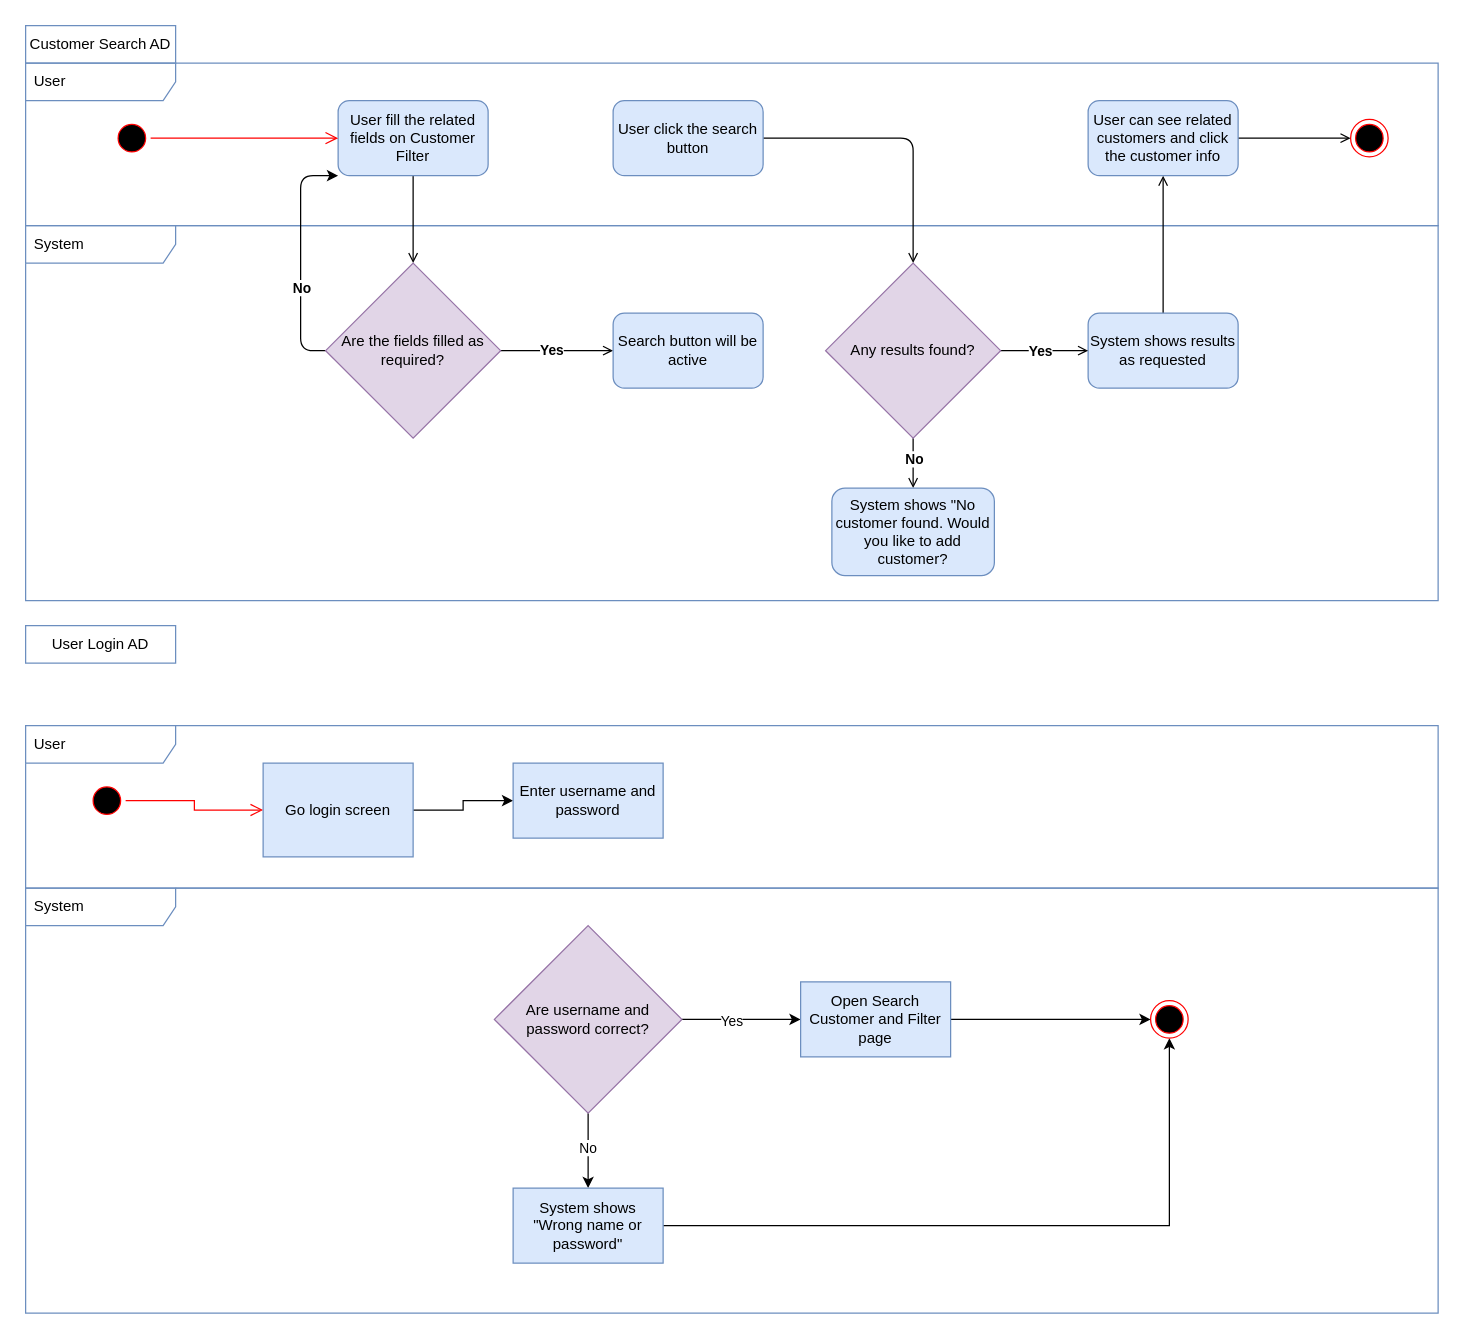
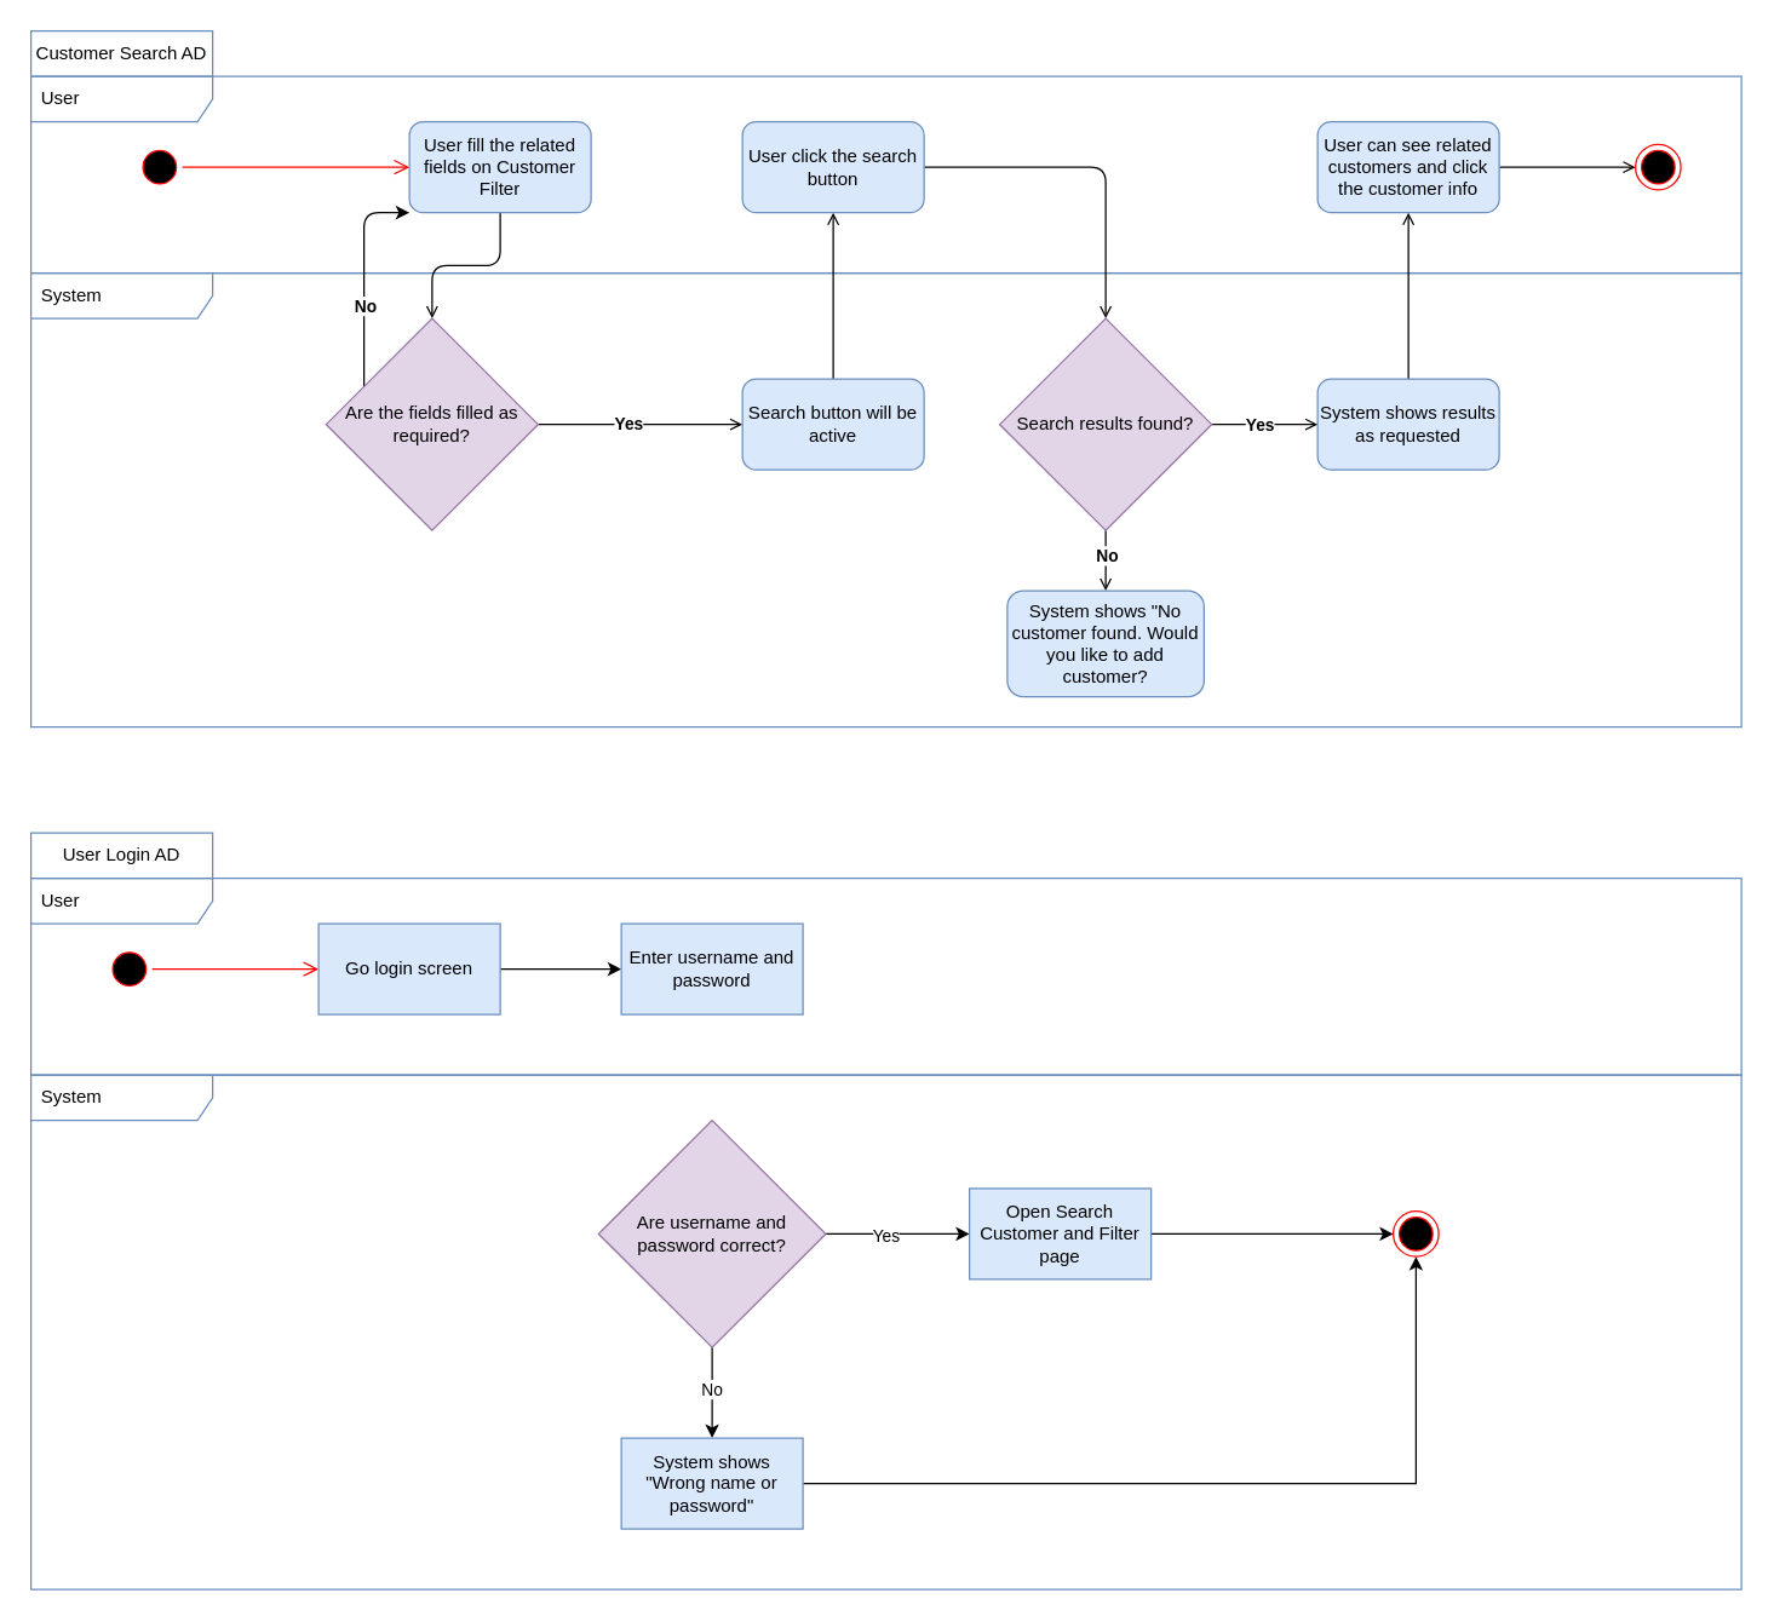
  <mxCell id="0" />
  <mxCell id="1" parent="0" />
  <mxCell id="2" value="System" style="shape=umlFrame;whiteSpace=wrap;html=1;width=120;height=30;boundedLbl=1;verticalAlign=middle;align=left;spacingLeft=5;fillColor=none;strokeColor=#6c8ebf;" vertex="1" parent="1"><mxGeometry x="20" y="180" width="1130" height="300" as="geometry" /></mxCell>
  <mxCell id="3" value="User" style="shape=umlFrame;whiteSpace=wrap;html=1;width=120;height=30;boundedLbl=1;verticalAlign=middle;align=left;spacingLeft=5;fillColor=none;strokeColor=#6c8ebf;" vertex="1" parent="1"><mxGeometry x="20" y="50" width="1130" height="130" as="geometry" /></mxCell>
  <mxCell id="4" value="" style="edgeStyle=orthogonalEdgeStyle;rounded=1;orthogonalLoop=1;jettySize=auto;html=1;endArrow=open;endFill=0;" edge="1" parent="1" source="5" target="10"><mxGeometry relative="1" as="geometry" /></mxCell>
  <mxCell id="5" value="User fill the related fields on Customer Filter" style="rounded=1;whiteSpace=wrap;html=1;fillStyle=auto;fillColor=#dae8fc;strokeColor=#6c8ebf;" vertex="1" parent="1"><mxGeometry x="270" y="80" width="120" height="60" as="geometry" /></mxCell>
  <mxCell id="6" value="" style="edgeStyle=orthogonalEdgeStyle;rounded=0;orthogonalLoop=1;jettySize=auto;html=1;endArrow=open;endFill=0;" edge="1" parent="1" source="10" target="12"><mxGeometry relative="1" as="geometry" /></mxCell>
  <mxCell id="7" value="Yes" style="edgeLabel;html=1;align=center;verticalAlign=middle;resizable=0;points=[];fontStyle=1" vertex="1" connectable="0" parent="6"><mxGeometry x="-0.119" y="1" relative="1" as="geometry"><mxPoint as="offset" /></mxGeometry></mxCell>
  <mxCell id="8" style="edgeStyle=orthogonalEdgeStyle;rounded=1;orthogonalLoop=1;jettySize=auto;html=1;entryX=0;entryY=1;entryDx=0;entryDy=0;" edge="1" parent="1" source="10" target="5"><mxGeometry relative="1" as="geometry"><Array as="points"><mxPoint x="240" y="280" /><mxPoint x="240" y="140" /></Array></mxGeometry></mxCell>
  <mxCell id="9" value="No" style="edgeLabel;html=1;align=center;verticalAlign=middle;resizable=0;points=[];fontStyle=1" vertex="1" connectable="0" parent="8"><mxGeometry x="-0.255" relative="1" as="geometry"><mxPoint as="offset" /></mxGeometry></mxCell>
- <mxCell id="10" value="Are the fields filled as required?" style="rhombus;whiteSpace=wrap;html=1;fillColor=#e1d5e7;rounded=0;fillStyle=auto;strokeColor=#9673a6;" vertex="1" parent="1"><mxGeometry x="260" y="210" width="140" height="140" as="geometry" /></mxCell>
+ <mxCell id="10" value="Are the fields filled as required?" style="rhombus;whiteSpace=wrap;html=1;fillColor=#e1d5e7;rounded=0;fillStyle=auto;strokeColor=#9673a6;" vertex="1" parent="1"><mxGeometry x="215" y="210" width="140" height="140" as="geometry" /></mxCell>
+ <mxCell id="11" value="" style="edgeStyle=orthogonalEdgeStyle;rounded=1;orthogonalLoop=1;jettySize=auto;html=1;endArrow=open;endFill=0;" edge="1" parent="1" source="12" target="14"><mxGeometry relative="1" as="geometry" /></mxCell>
  <mxCell id="12" value="Search button will be active" style="whiteSpace=wrap;html=1;fillColor=#dae8fc;rounded=1;fillStyle=auto;strokeColor=#6c8ebf;" vertex="1" parent="1"><mxGeometry x="490" y="250" width="120" height="60" as="geometry" /></mxCell>
  <mxCell id="13" style="edgeStyle=orthogonalEdgeStyle;rounded=1;orthogonalLoop=1;jettySize=auto;html=1;exitX=1;exitY=0.5;exitDx=0;exitDy=0;entryX=0.5;entryY=0;entryDx=0;entryDy=0;endArrow=open;endFill=0;" edge="1" parent="1" source="14" target="23"><mxGeometry relative="1" as="geometry" /></mxCell>
  <mxCell id="14" value="User click the search button" style="whiteSpace=wrap;html=1;fillColor=#dae8fc;rounded=1;fillStyle=auto;strokeColor=#6c8ebf;" vertex="1" parent="1"><mxGeometry x="490" y="80" width="120" height="60" as="geometry" /></mxCell>
  <mxCell id="15" value="" style="edgeStyle=orthogonalEdgeStyle;rounded=1;orthogonalLoop=1;jettySize=auto;html=1;endArrow=open;endFill=0;" edge="1" parent="1" source="16" target="18"><mxGeometry relative="1" as="geometry" /></mxCell>
  <mxCell id="16" value="System shows results as requested" style="whiteSpace=wrap;html=1;fillColor=#dae8fc;rounded=1;fillStyle=auto;strokeColor=#6c8ebf;" vertex="1" parent="1"><mxGeometry x="870" y="250" width="120" height="60" as="geometry" /></mxCell>
  <mxCell id="17" style="edgeStyle=orthogonalEdgeStyle;rounded=1;orthogonalLoop=1;jettySize=auto;html=1;exitX=1;exitY=0.5;exitDx=0;exitDy=0;entryX=0;entryY=0.5;entryDx=0;entryDy=0;endArrow=open;endFill=0;" edge="1" parent="1" source="18"><mxGeometry relative="1" as="geometry"><mxPoint x="1080" y="110" as="targetPoint" /></mxGeometry></mxCell>
  <mxCell id="18" value="User can see related customers and click the customer info" style="whiteSpace=wrap;html=1;fillColor=#dae8fc;rounded=1;fillStyle=auto;strokeColor=#6c8ebf;" vertex="1" parent="1"><mxGeometry x="870" y="80" width="120" height="60" as="geometry" /></mxCell>
  <mxCell id="19" style="edgeStyle=orthogonalEdgeStyle;rounded=0;orthogonalLoop=1;jettySize=auto;html=1;exitX=1;exitY=0.5;exitDx=0;exitDy=0;entryX=0;entryY=0.5;entryDx=0;entryDy=0;endArrow=open;endFill=0;" edge="1" parent="1" source="23" target="16"><mxGeometry relative="1" as="geometry" /></mxCell>
  <mxCell id="20" value="Yes" style="edgeLabel;html=1;align=center;verticalAlign=middle;resizable=0;points=[];fontStyle=1" vertex="1" connectable="0" parent="19"><mxGeometry x="-0.119" relative="1" as="geometry"><mxPoint as="offset" /></mxGeometry></mxCell>
  <mxCell id="21" value="" style="edgeStyle=orthogonalEdgeStyle;rounded=1;orthogonalLoop=1;jettySize=auto;html=1;endArrow=open;endFill=0;" edge="1" parent="1" source="23" target="24"><mxGeometry relative="1" as="geometry" /></mxCell>
  <mxCell id="22" value="No" style="edgeLabel;html=1;align=center;verticalAlign=middle;resizable=0;points=[];fontStyle=1" vertex="1" connectable="0" parent="21"><mxGeometry x="-0.215" relative="1" as="geometry"><mxPoint as="offset" /></mxGeometry></mxCell>
- <mxCell id="23" value="Any results found?" style="rhombus;whiteSpace=wrap;html=1;fillColor=#e1d5e7;rounded=0;fillStyle=auto;strokeColor=#9673a6;" vertex="1" parent="1"><mxGeometry x="660" y="210" width="140" height="140" as="geometry" /></mxCell>
+ <mxCell id="23" value="Search results found?" style="rhombus;whiteSpace=wrap;html=1;fillColor=#e1d5e7;rounded=0;fillStyle=auto;strokeColor=#9673a6;" vertex="1" parent="1"><mxGeometry x="660" y="210" width="140" height="140" as="geometry" /></mxCell>
  <mxCell id="24" value="System shows &quot;No customer found. Would you like to add customer?" style="whiteSpace=wrap;html=1;fillColor=#dae8fc;rounded=1;fillStyle=auto;strokeColor=#6c8ebf;glass=0;" vertex="1" parent="1"><mxGeometry x="665" y="390" width="130" height="70" as="geometry" /></mxCell>
  <mxCell id="25" value="" style="ellipse;html=1;shape=startState;fillColor=#000000;strokeColor=#ff0000;" vertex="1" parent="1"><mxGeometry x="90" y="95" width="30" height="30" as="geometry" /></mxCell>
  <mxCell id="26" value="" style="edgeStyle=orthogonalEdgeStyle;html=1;verticalAlign=bottom;endArrow=open;endSize=8;strokeColor=#ff0000;rounded=0;entryX=0;entryY=0.5;entryDx=0;entryDy=0;" edge="1" parent="1" source="25" target="5"><mxGeometry relative="1" as="geometry"><mxPoint x="125" y="300" as="targetPoint" /></mxGeometry></mxCell>
  <mxCell id="27" value="" style="ellipse;html=1;shape=endState;fillColor=#000000;strokeColor=#ff0000;" vertex="1" parent="1"><mxGeometry x="1080" y="95" width="30" height="30" as="geometry" /></mxCell>
  <mxCell id="28" value="Customer Search AD" style="rounded=0;whiteSpace=wrap;html=1;fillColor=none;strokeColor=#6c8ebf;" vertex="1" parent="1"><mxGeometry x="20" y="20" width="120" height="30" as="geometry" /></mxCell>
  <mxCell id="29" value="System" style="shape=umlFrame;whiteSpace=wrap;html=1;width=120;height=30;boundedLbl=1;verticalAlign=middle;align=left;spacingLeft=5;fillColor=none;strokeColor=#6c8ebf;" vertex="1" parent="1"><mxGeometry x="20" y="710" width="1130" height="340" as="geometry" /></mxCell>
  <mxCell id="30" value="User" style="shape=umlFrame;whiteSpace=wrap;html=1;width=120;height=30;boundedLbl=1;verticalAlign=middle;align=left;spacingLeft=5;fillColor=none;strokeColor=#6c8ebf;" vertex="1" parent="1"><mxGeometry x="20" y="580" width="1130" height="130" as="geometry" /></mxCell>
  <mxCell id="31" value="" style="ellipse;html=1;shape=startState;fillColor=#000000;strokeColor=#ff0000;" vertex="1" parent="1"><mxGeometry x="70" y="625" width="30" height="30" as="geometry" /></mxCell>
  <mxCell id="32" value="" style="edgeStyle=orthogonalEdgeStyle;html=1;verticalAlign=bottom;endArrow=open;endSize=8;strokeColor=#ff0000;rounded=0;entryX=0;entryY=0.5;entryDx=0;entryDy=0;" edge="1" parent="1" source="31" target="34"><mxGeometry relative="1" as="geometry"><mxPoint x="85" y="715" as="targetPoint" /></mxGeometry></mxCell>
  <mxCell id="33" value="" style="edgeStyle=orthogonalEdgeStyle;rounded=0;orthogonalLoop=1;jettySize=auto;html=1;" edge="1" parent="1" source="34" target="35"><mxGeometry relative="1" as="geometry" /></mxCell>
- <mxCell id="34" value="Go login screen" style="whiteSpace=wrap;html=1;fillColor=#dae8fc;strokeColor=#6c8ebf;" vertex="1" parent="1"><mxGeometry x="210" y="610" width="120" height="75" as="geometry" /></mxCell>
+ <mxCell id="34" value="Go login screen" style="whiteSpace=wrap;html=1;fillColor=#dae8fc;strokeColor=#6c8ebf;" vertex="1" parent="1"><mxGeometry x="210" y="610" width="120" height="60" as="geometry" /></mxCell>
  <mxCell id="35" value="Enter username and password" style="whiteSpace=wrap;html=1;fillColor=#dae8fc;strokeColor=#6c8ebf;" vertex="1" parent="1"><mxGeometry x="410" y="610" width="120" height="60" as="geometry" /></mxCell>
  <mxCell id="36" value="" style="edgeStyle=orthogonalEdgeStyle;rounded=0;orthogonalLoop=1;jettySize=auto;html=1;" edge="1" parent="1" source="40" target="42"><mxGeometry relative="1" as="geometry" /></mxCell>
  <mxCell id="37" value="Yes" style="edgeLabel;html=1;align=center;verticalAlign=middle;resizable=0;points=[];" vertex="1" connectable="0" parent="36"><mxGeometry x="-0.171" y="-1" relative="1" as="geometry"><mxPoint as="offset" /></mxGeometry></mxCell>
  <mxCell id="38" value="" style="edgeStyle=orthogonalEdgeStyle;rounded=0;orthogonalLoop=1;jettySize=auto;html=1;" edge="1" parent="1" source="40" target="44"><mxGeometry relative="1" as="geometry" /></mxCell>
  <mxCell id="39" value="No" style="edgeLabel;html=1;align=center;verticalAlign=middle;resizable=0;points=[];" vertex="1" connectable="0" parent="38"><mxGeometry x="-0.101" y="-1" relative="1" as="geometry"><mxPoint as="offset" /></mxGeometry></mxCell>
  <mxCell id="40" value="Are username and password correct?" style="rhombus;whiteSpace=wrap;html=1;fillColor=#e1d5e7;strokeColor=#9673a6;" vertex="1" parent="1"><mxGeometry x="395" y="740" width="150" height="150" as="geometry" /></mxCell>
  <mxCell id="41" style="edgeStyle=orthogonalEdgeStyle;rounded=0;orthogonalLoop=1;jettySize=auto;html=1;entryX=0;entryY=0.5;entryDx=0;entryDy=0;" edge="1" parent="1" source="42" target="45"><mxGeometry relative="1" as="geometry" /></mxCell>
  <mxCell id="42" value="Open Search Customer and Filter page" style="whiteSpace=wrap;html=1;fillColor=#dae8fc;strokeColor=#6c8ebf;" vertex="1" parent="1"><mxGeometry x="640" y="785" width="120" height="60" as="geometry" /></mxCell>
  <mxCell id="43" style="edgeStyle=orthogonalEdgeStyle;rounded=0;orthogonalLoop=1;jettySize=auto;html=1;entryX=0.5;entryY=1;entryDx=0;entryDy=0;" edge="1" parent="1" source="44" target="45"><mxGeometry relative="1" as="geometry" /></mxCell>
  <mxCell id="44" value="System shows &quot;Wrong name or password&quot;" style="whiteSpace=wrap;html=1;fillColor=#dae8fc;strokeColor=#6c8ebf;" vertex="1" parent="1"><mxGeometry x="410" y="950" width="120" height="60" as="geometry" /></mxCell>
  <mxCell id="45" value="" style="ellipse;html=1;shape=endState;fillColor=#000000;strokeColor=#ff0000;" vertex="1" parent="1"><mxGeometry x="920" y="800" width="30" height="30" as="geometry" /></mxCell>
- <mxCell id="46" value="User Login AD" style="rounded=0;whiteSpace=wrap;html=1;fillColor=none;strokeColor=#6c8ebf;" vertex="1" parent="1"><mxGeometry x="20" y="500" width="120" height="30" as="geometry" /></mxCell>
+ <mxCell id="46" value="User Login AD" style="rounded=0;whiteSpace=wrap;html=1;fillColor=none;strokeColor=#6c8ebf;" vertex="1" parent="1"><mxGeometry x="20" y="550" width="120" height="30" as="geometry" /></mxCell>
